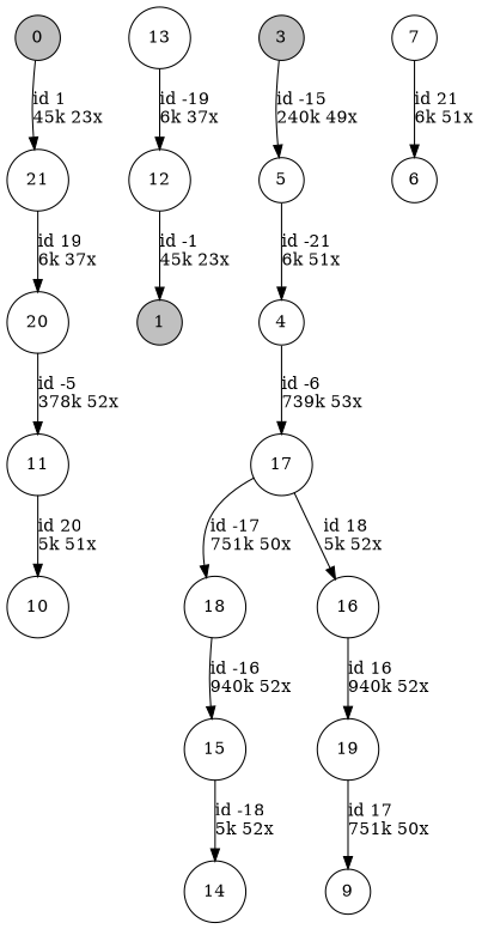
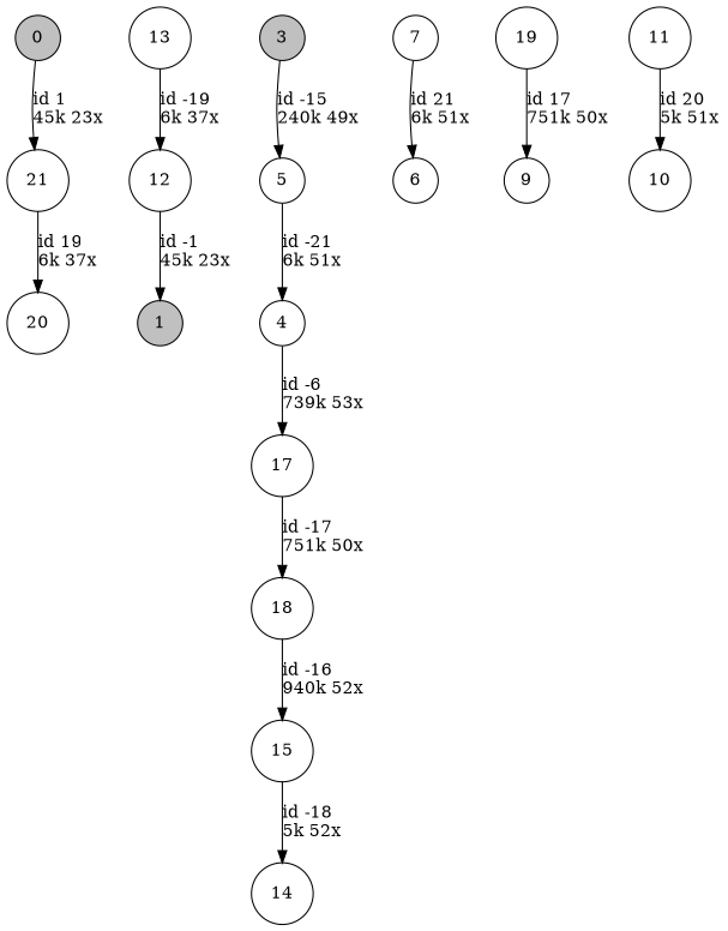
  digraph {
    nodesep=0.5
    node [shape=circle]
    edge [color=black]
    0 [fillcolor=grey height=0.3 style=filled]
    21 [height=0.3]
    20 [height=0.3]
    1 [fillcolor=grey height=0.3 style=filled]
    3 [fillcolor=grey height=0.3 style=filled]
    5 [height=0.3]
    4 [height=0.3]
    17 [height=0.3]
    18 [height=0.3]
-   16 [height=0.3]
    7 [height=0.3]
    6 [height=0.3]
    9 [height=0.3]
    13 [height=0.3]
    12 [height=0.3]
    11 [height=0.3]
    10 [height=0.3]
    15 [height=0.3]
    14 [height=0.3]
    19 [height=0.3]
    0 -> 21 [label="id 1\l45k 23x"]
    21 -> 20 [label="id 19\l6k 37x"]
-   20 -> 11 [label="id -5\l378k 52x"]
    3 -> 5 [label="id -15\l240k 49x"]
    5 -> 4 [label="id -21\l6k 51x"]
    4 -> 17 [label="id -6\l739k 53x"]
    17 -> 18 [label="id -17\l751k 50x"]
-   17 -> 16 [label="id 18\l5k 52x"]
    18 -> 15 [label="id -16\l940k 52x"]
-   16 -> 19 [label="id 16\l940k 52x"]
    7 -> 6 [label="id 21\l6k 51x"]
    13 -> 12 [label="id -19\l6k 37x"]
    12 -> 1 [label="id -1\l45k 23x"]
    11 -> 10 [label="id 20\l5k 51x"]
    15 -> 14 [label="id -18\l5k 52x"]
    19 -> 9 [label="id 17\l751k 50x"]
  }
